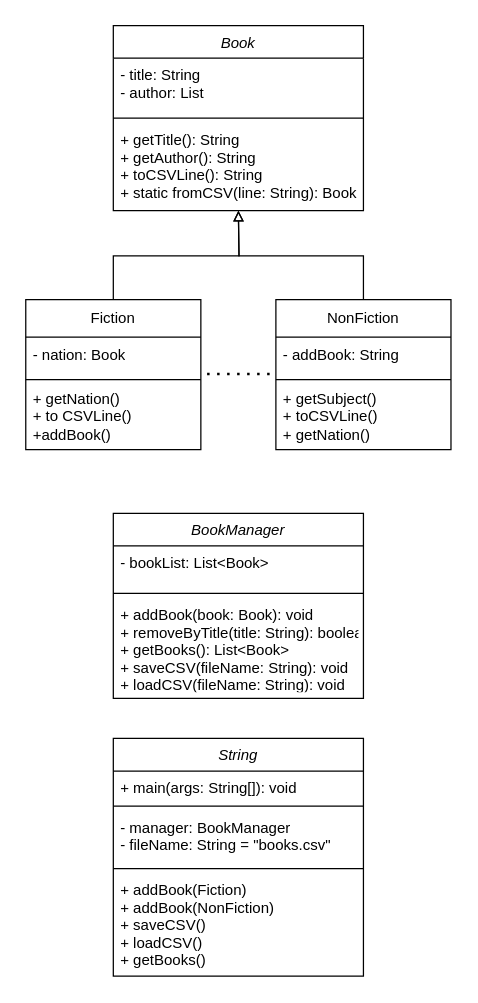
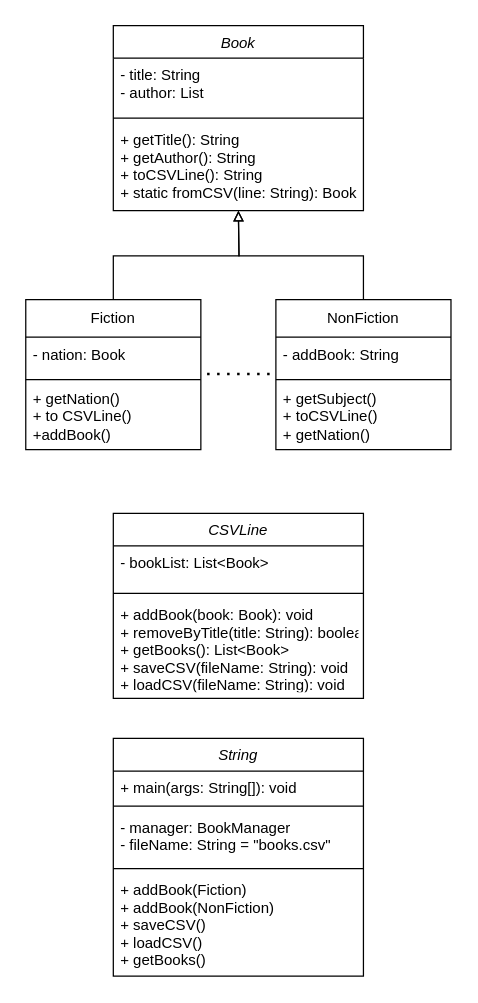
  <mxCell id="0" />
  <mxCell id="1" parent="0" />
  <mxCell id="2" value="Book" style="swimlane;fontStyle=2;align=center;verticalAlign=top;childLayout=stackLayout;horizontal=1;startSize=26;horizontalStack=0;resizeParent=1;resizeLast=0;collapsible=1;marginBottom=0;rounded=0;shadow=0;strokeWidth=1;" parent="1" vertex="1"><mxGeometry x="90" y="20" width="200" height="148" as="geometry"><mxRectangle x="220" y="120" width="160" height="26" as="alternateBounds" /></mxGeometry></mxCell>
  <mxCell id="3" value="- title: String&#10;- author: List" style="text;align=left;verticalAlign=top;spacingLeft=4;spacingRight=4;overflow=hidden;rotatable=0;points=[[0,0.5],[1,0.5]];portConstraint=eastwest;" parent="2" vertex="1"><mxGeometry y="26" width="200" height="44" as="geometry" /></mxCell>
  <mxCell id="4" value="" style="line;html=1;strokeWidth=1;align=left;verticalAlign=middle;spacingTop=-1;spacingLeft=3;spacingRight=3;rotatable=0;labelPosition=right;points=[];portConstraint=eastwest;" parent="2" vertex="1"><mxGeometry y="70" width="200" height="8" as="geometry" /></mxCell>
  <mxCell id="5" value="+ getTitle(): String&#10;+ getAuthor(): String&#10;+ toCSVLine(): String&#10;+ static fromCSV(line: String): Book" style="text;align=left;verticalAlign=top;spacingLeft=4;spacingRight=4;overflow=hidden;rotatable=0;points=[[0,0.5],[1,0.5]];portConstraint=eastwest;" parent="2" vertex="1"><mxGeometry y="78" width="200" height="70" as="geometry" /></mxCell>
  <mxCell id="6" style="edgeStyle=orthogonalEdgeStyle;rounded=0;orthogonalLoop=1;jettySize=auto;html=1;exitX=0.5;exitY=0;exitDx=0;exitDy=0;entryX=0.5;entryY=1;entryDx=0;entryDy=0;endArrow=block;endFill=0;" parent="1" source="7" edge="1"><mxGeometry relative="1" as="geometry"><mxPoint x="190" y="168" as="targetPoint" /></mxGeometry></mxCell>
  <mxCell id="7" value="Fiction" style="swimlane;fontStyle=0;childLayout=stackLayout;horizontal=1;startSize=30;horizontalStack=0;resizeParent=1;resizeParentMax=0;resizeLast=0;collapsible=1;marginBottom=0;whiteSpace=wrap;html=1;" parent="1" vertex="1"><mxGeometry x="20" y="239" width="140" height="120" as="geometry" /></mxCell>
  <mxCell id="8" value="- nation: Book" style="text;strokeColor=none;fillColor=none;align=left;verticalAlign=middle;spacingLeft=4;spacingRight=4;overflow=hidden;points=[[0,0.5],[1,0.5]];portConstraint=eastwest;rotatable=0;whiteSpace=wrap;html=1;" parent="7" vertex="1"><mxGeometry y="30" width="140" height="30" as="geometry" /></mxCell>
  <mxCell id="9" value="" style="line;html=1;strokeWidth=1;align=left;verticalAlign=middle;spacingTop=-1;spacingLeft=3;spacingRight=3;rotatable=0;labelPosition=right;points=[];portConstraint=eastwest;" vertex="1" parent="7"><mxGeometry y="60" width="140" height="8" as="geometry" /></mxCell>
  <mxCell id="10" value="+ getNation()&lt;div&gt;+ to CSVLine()&lt;/div&gt;&lt;div&gt;+addBook()&lt;/div&gt;" style="text;strokeColor=none;fillColor=none;align=left;verticalAlign=middle;spacingLeft=4;spacingRight=4;overflow=hidden;points=[[0,0.5],[1,0.5]];portConstraint=eastwest;rotatable=0;whiteSpace=wrap;html=1;" parent="7" vertex="1"><mxGeometry y="68" width="140" height="52" as="geometry" /></mxCell>
  <mxCell id="11" style="edgeStyle=orthogonalEdgeStyle;rounded=0;orthogonalLoop=1;jettySize=auto;html=1;exitX=0.5;exitY=0;exitDx=0;exitDy=0;strokeColor=default;endArrow=block;endFill=0;" parent="1" source="12" edge="1"><mxGeometry relative="1" as="geometry"><mxPoint x="190" y="168" as="targetPoint" /></mxGeometry></mxCell>
  <mxCell id="12" value="NonFiction" style="swimlane;fontStyle=0;childLayout=stackLayout;horizontal=1;startSize=30;horizontalStack=0;resizeParent=1;resizeParentMax=0;resizeLast=0;collapsible=1;marginBottom=0;whiteSpace=wrap;html=1;" parent="1" vertex="1"><mxGeometry x="220" y="239" width="140" height="120" as="geometry" /></mxCell>
  <mxCell id="13" value="- addBook: String" style="text;strokeColor=none;fillColor=none;align=left;verticalAlign=middle;spacingLeft=4;spacingRight=4;overflow=hidden;points=[[0,0.5],[1,0.5]];portConstraint=eastwest;rotatable=0;whiteSpace=wrap;html=1;" parent="12" vertex="1"><mxGeometry y="30" width="140" height="30" as="geometry" /></mxCell>
  <mxCell id="14" value="" style="line;html=1;strokeWidth=1;align=left;verticalAlign=middle;spacingTop=-1;spacingLeft=3;spacingRight=3;rotatable=0;labelPosition=right;points=[];portConstraint=eastwest;" vertex="1" parent="12"><mxGeometry y="60" width="140" height="8" as="geometry" /></mxCell>
  <mxCell id="15" value="+ getSubject()&lt;div&gt;+ toCSVLine()&lt;/div&gt;&lt;div&gt;+ getNation()&lt;/div&gt;" style="text;strokeColor=none;fillColor=none;align=left;verticalAlign=middle;spacingLeft=4;spacingRight=4;overflow=hidden;points=[[0,0.5],[1,0.5]];portConstraint=eastwest;rotatable=0;whiteSpace=wrap;html=1;" parent="12" vertex="1"><mxGeometry y="68" width="140" height="52" as="geometry" /></mxCell>
  <mxCell id="16" value="" style="endArrow=none;dashed=1;html=1;dashPattern=1 3;strokeWidth=2;rounded=0;" parent="1" edge="1"><mxGeometry width="50" height="50" relative="1" as="geometry"><mxPoint x="165" y="298.5" as="sourcePoint" /><mxPoint x="215" y="298.5" as="targetPoint" /></mxGeometry></mxCell>
- <mxCell id="17" value="BookManager" style="swimlane;fontStyle=2;align=center;verticalAlign=top;childLayout=stackLayout;horizontal=1;startSize=26;horizontalStack=0;resizeParent=1;resizeLast=0;collapsible=1;marginBottom=0;rounded=0;shadow=0;strokeWidth=1;" vertex="1" parent="1"><mxGeometry x="90" y="410" width="200" height="148" as="geometry"><mxRectangle x="220" y="120" width="160" height="26" as="alternateBounds" /></mxGeometry></mxCell>
+ <mxCell id="17" value="CSVLine" style="swimlane;fontStyle=2;align=center;verticalAlign=top;childLayout=stackLayout;horizontal=1;startSize=26;horizontalStack=0;resizeParent=1;resizeLast=0;collapsible=1;marginBottom=0;rounded=0;shadow=0;strokeWidth=1;" vertex="1" parent="1"><mxGeometry x="90" y="410" width="200" height="148" as="geometry"><mxRectangle x="220" y="120" width="160" height="26" as="alternateBounds" /></mxGeometry></mxCell>
  <mxCell id="18" value="- bookList: List&lt;Book&gt;" style="text;align=left;verticalAlign=top;spacingLeft=4;spacingRight=4;overflow=hidden;rotatable=0;points=[[0,0.5],[1,0.5]];portConstraint=eastwest;" vertex="1" parent="17"><mxGeometry y="26" width="200" height="34" as="geometry" /></mxCell>
  <mxCell id="19" value="" style="line;html=1;strokeWidth=1;align=left;verticalAlign=middle;spacingTop=-1;spacingLeft=3;spacingRight=3;rotatable=0;labelPosition=right;points=[];portConstraint=eastwest;" vertex="1" parent="17"><mxGeometry y="60" width="200" height="8" as="geometry" /></mxCell>
  <mxCell id="20" value="+ addBook(book: Book): void&#10;+ removeByTitle(title: String): boolean&#10;+ getBooks(): List&lt;Book&gt;&#10;+ saveCSV(fileName: String): void&#10;+ loadCSV(fileName: String): void" style="text;align=left;verticalAlign=top;spacingLeft=4;spacingRight=4;overflow=hidden;rotatable=0;points=[[0,0.5],[1,0.5]];portConstraint=eastwest;" vertex="1" parent="17"><mxGeometry y="68" width="200" height="70" as="geometry" /></mxCell>
  <mxCell id="21" value="String" style="swimlane;fontStyle=2;align=center;verticalAlign=top;childLayout=stackLayout;horizontal=1;startSize=26;horizontalStack=0;resizeParent=1;resizeLast=0;collapsible=1;marginBottom=0;rounded=0;shadow=0;strokeWidth=1;" vertex="1" parent="1"><mxGeometry x="90" y="590" width="200" height="190" as="geometry"><mxRectangle x="220" y="120" width="160" height="26" as="alternateBounds" /></mxGeometry></mxCell>
  <mxCell id="22" value="+ main(args: String[]): void" style="text;align=left;verticalAlign=top;spacingLeft=4;spacingRight=4;overflow=hidden;rotatable=0;points=[[0,0.5],[1,0.5]];portConstraint=eastwest;" vertex="1" parent="21"><mxGeometry y="26" width="200" height="24" as="geometry" /></mxCell>
  <mxCell id="23" value="" style="line;html=1;strokeWidth=1;align=left;verticalAlign=middle;spacingTop=-1;spacingLeft=3;spacingRight=3;rotatable=0;labelPosition=right;points=[];portConstraint=eastwest;" vertex="1" parent="21"><mxGeometry y="50" width="200" height="8" as="geometry" /></mxCell>
  <mxCell id="24" value="- manager: BookManager&#10;- fileName: String = &quot;books.csv&quot;" style="text;align=left;verticalAlign=top;spacingLeft=4;spacingRight=4;overflow=hidden;rotatable=0;points=[[0,0.5],[1,0.5]];portConstraint=eastwest;" vertex="1" parent="21"><mxGeometry y="58" width="200" height="42" as="geometry" /></mxCell>
  <mxCell id="25" value="" style="line;html=1;strokeWidth=1;align=left;verticalAlign=middle;spacingTop=-1;spacingLeft=3;spacingRight=3;rotatable=0;labelPosition=right;points=[];portConstraint=eastwest;" vertex="1" parent="21"><mxGeometry y="100" width="200" height="8" as="geometry" /></mxCell>
  <mxCell id="26" value="+ addBook(Fiction)&#10;+ addBook(NonFiction)&#10;+ saveCSV()&#10;+ loadCSV()&#10;+ getBooks()" style="text;align=left;verticalAlign=top;spacingLeft=4;spacingRight=4;overflow=hidden;rotatable=0;points=[[0,0.5],[1,0.5]];portConstraint=eastwest;" vertex="1" parent="21"><mxGeometry y="108" width="200" height="82" as="geometry" /></mxCell>
